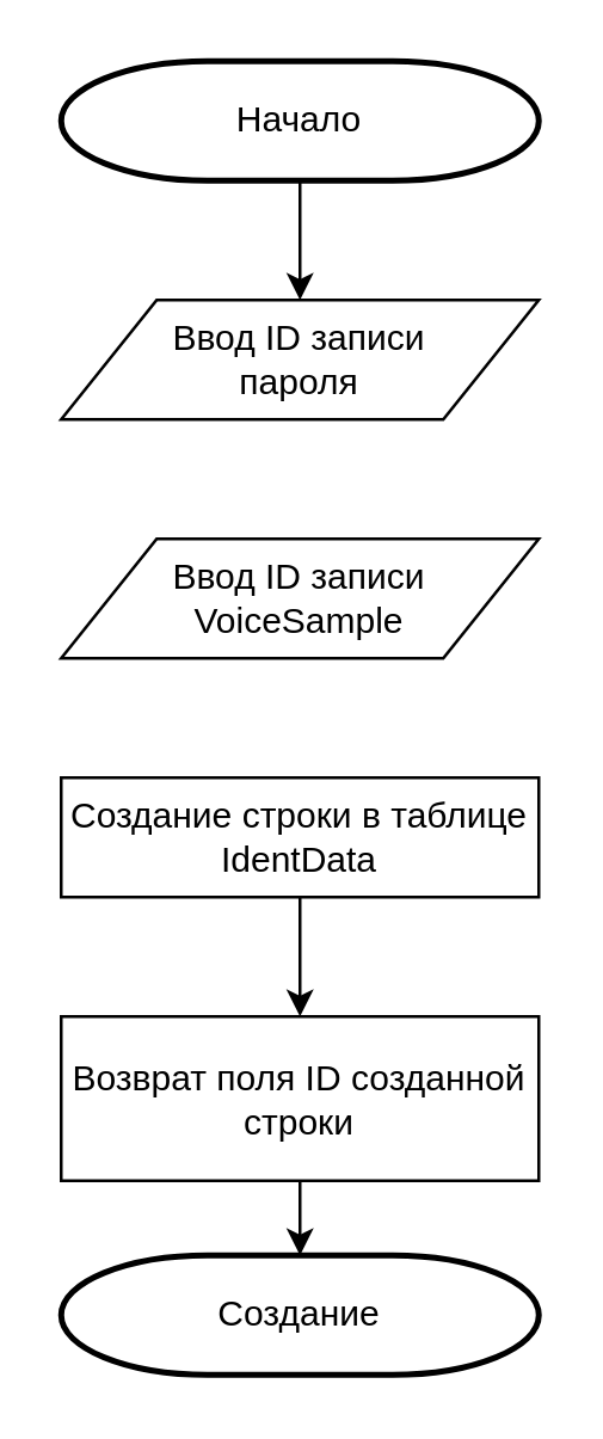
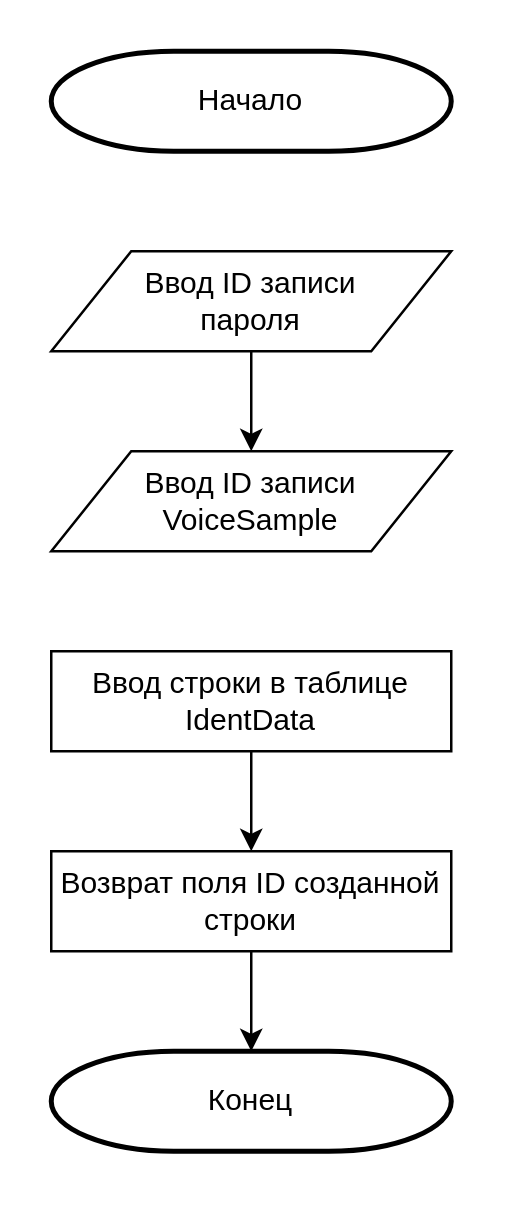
  <mxCell id="0" />
  <mxCell id="1" parent="0" />
- <mxCell id="2" value="" style="edgeStyle=orthogonalEdgeStyle;rounded=0;orthogonalLoop=1;jettySize=auto;html=1;" parent="1" source="3" target="5" edge="1"><mxGeometry relative="1" as="geometry" /></mxCell>
  <mxCell id="3" value="&lt;div&gt;Начало&lt;/div&gt;" style="strokeWidth=2;html=1;shape=mxgraph.flowchart.terminator;whiteSpace=wrap;" parent="1" vertex="1"><mxGeometry x="20" y="20" width="160" height="40" as="geometry" /></mxCell>
+ <mxCell id="4" value="" style="edgeStyle=orthogonalEdgeStyle;rounded=0;orthogonalLoop=1;jettySize=auto;html=1;" edge="1" parent="1" source="5" target="6"><mxGeometry relative="1" as="geometry" /></mxCell>
  <mxCell id="5" value="&lt;div&gt;Ввод ID записи&lt;/div&gt;&lt;div&gt; пароля&lt;/div&gt;" style="shape=parallelogram;perimeter=parallelogramPerimeter;whiteSpace=wrap;html=1;" parent="1" vertex="1"><mxGeometry x="20" y="100" width="160" height="40" as="geometry" /></mxCell>
  <mxCell id="6" value="&lt;div&gt;Ввод ID записи&lt;/div&gt;&lt;div&gt;VoiceSample&lt;br&gt;&lt;/div&gt;" style="shape=parallelogram;perimeter=parallelogramPerimeter;whiteSpace=wrap;html=1;" vertex="1" parent="1"><mxGeometry x="20" y="180" width="160" height="40" as="geometry" /></mxCell>
- <mxCell id="7" value="Создание" style="strokeWidth=2;html=1;shape=mxgraph.flowchart.terminator;whiteSpace=wrap;" parent="1" vertex="1"><mxGeometry x="20" y="420" width="160" height="40" as="geometry" /></mxCell>
+ <mxCell id="7" value="Конец" style="strokeWidth=2;html=1;shape=mxgraph.flowchart.terminator;whiteSpace=wrap;" parent="1" vertex="1"><mxGeometry x="20" y="420" width="160" height="40" as="geometry" /></mxCell>
  <mxCell id="8" value="" style="edgeStyle=orthogonalEdgeStyle;rounded=0;orthogonalLoop=1;jettySize=auto;html=1;" parent="1" source="9" target="7" edge="1"><mxGeometry relative="1" as="geometry" /></mxCell>
- <mxCell id="9" value="Возврат поля ID созданной строки" style="rounded=0;whiteSpace=wrap;html=1;" parent="1" vertex="1"><mxGeometry x="20" y="340" width="160" height="55" as="geometry" /></mxCell>
+ <mxCell id="9" value="Возврат поля ID созданной строки" style="rounded=0;whiteSpace=wrap;html=1;" parent="1" vertex="1"><mxGeometry x="20" y="340" width="160" height="40" as="geometry" /></mxCell>
  <mxCell id="10" value="" style="edgeStyle=orthogonalEdgeStyle;rounded=0;orthogonalLoop=1;jettySize=auto;html=1;" parent="1" source="11" target="9" edge="1"><mxGeometry relative="1" as="geometry" /></mxCell>
- <mxCell id="11" value="Создание строки в таблице IdentData" style="rounded=0;whiteSpace=wrap;html=1;" parent="1" vertex="1"><mxGeometry x="20" y="260" width="160" height="40" as="geometry" /></mxCell>
+ <mxCell id="11" value="Ввод строки в таблице IdentData" style="rounded=0;whiteSpace=wrap;html=1;" parent="1" vertex="1"><mxGeometry x="20" y="260" width="160" height="40" as="geometry" /></mxCell>
